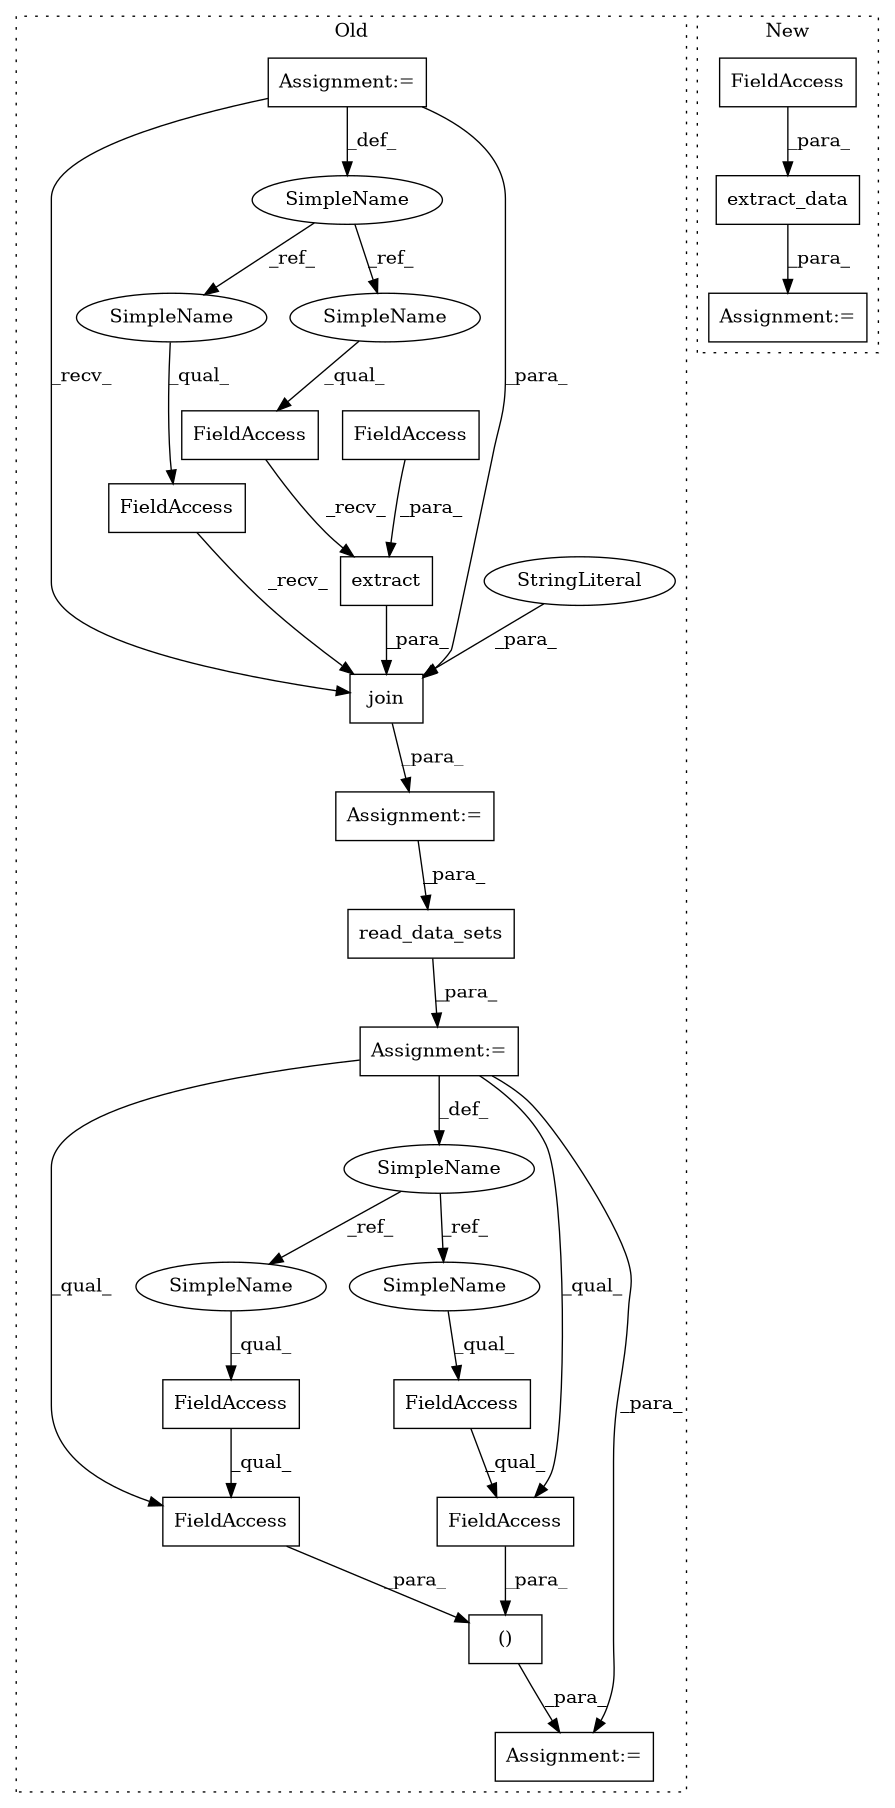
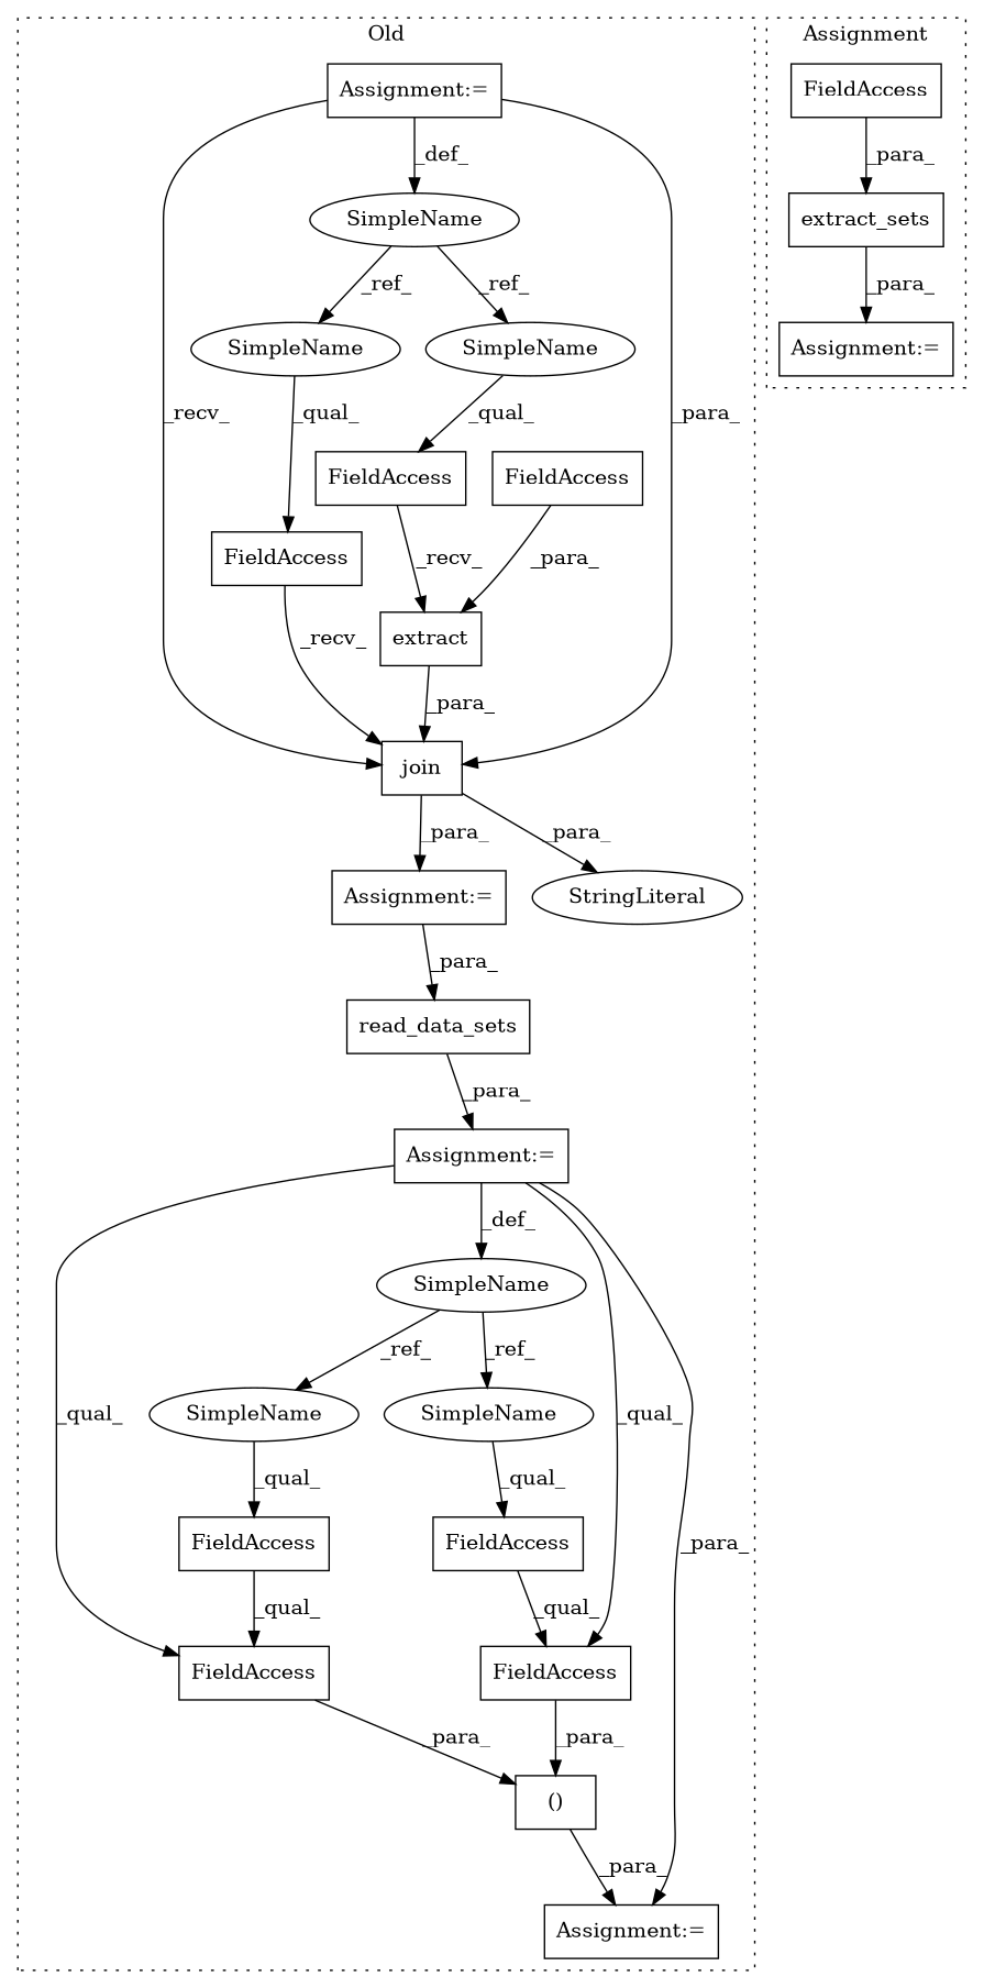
  digraph {
    node [a=22 l=2 s=1682 shape=box]
    n1 [a=32 l="8,1" label=extract s="1560,1576"]
    n2 [a=106 l=54 label="()"]
    n3 [l=8 label=FieldAccess s=1568]
    n4 [l=14 label=FieldAccess s=1715]
    n5 [a=42 l=8 label=SimpleName s=1608 shape=ellipse]
    n6 [l=14 label=FieldAccess]
    n7 [l=20 label=FieldAccess]
    n8 [l=21 label=FieldAccess s=1715]
    n9 [l=7 label=FieldAccess s=1552]
    n10 [a=42 label=SimpleName s=1328 shape=ellipse]
    n11 [l=7 label=FieldAccess s=1539]
    n12 [a=32 l="5,1" label=join s="1547,1601"]
    n13 [a=7 l=1 label="Assignment:=" s=1538]
    n14 [a=7 l=1 label="Assignment:=" s=1616]
    n15 [a=7 l=7 label="Assignment:=" s=1675]
    n16 [a=45 l=23 label=StringLiteral s=1578 shape=ellipse]
    n17 [a=32 l="15,1" label=read_data_sets s="1624,1648"]
    n18 [a=7 label="Assignment:=" s=1328]
    n19 [a=42 l=8 label=SimpleName shape=ellipse]
    n20 [a=42 l=8 label=SimpleName s=1715 shape=ellipse]
    n21 [a=42 label=SimpleName s=1539 shape=ellipse]
    n22 [a=42 label=SimpleName s=1552 shape=ellipse]
-   n23 [a=32 l="13,1" label=extract_data s="1563,1589"]
+   n23 [a=32 l="13,1" label=extract_sets s="1563,1589"]
    n24 [l=13 label=FieldAccess s=1576]
    n25 [a=7 label="Assignment:=" s=1554]
    subgraph cluster_1 {
      label=Old
      style=dotted
      n1
      n2
      n3
      n4
      n5
      n6
      n7
      n8
      n9
      n10
      n11
      n12
      n13
      n14
      n15
      n16
      n17
      n18
      n19
      n20
      n21
      n22
    }
    subgraph cluster_2 {
-     label=New
+     label=Assignment
      style=dotted
      n23
      n24
      n25
    }
    n1 -> n12 [label=_para_]
    n2 -> n15 [label=_para_]
    n3 -> n1 [label=_para_]
    n4 -> n8 [label=_qual_]
    n5 -> n19 [label=_ref_]
    n5 -> n20 [label=_ref_]
    n6 -> n7 [label=_qual_]
    n7 -> n2 [label=_para_]
    n8 -> n2 [label=_para_]
    n9 -> n1 [label=_recv_]
    n10 -> n21 [label=_ref_]
    n10 -> n22 [label=_ref_]
    n11 -> n12 [label=_recv_]
    n12 -> n13 [label=_para_]
    n13 -> n17 [label=_para_]
    n14 -> n5 [label=_def_]
    n14 -> n7 [label=_qual_]
    n14 -> n8 [label=_qual_]
    n14 -> n15 [label=_para_]
-   n16 -> n12 [label=_para_]
+   n12 -> n16 [label=_para_]
    n17 -> n14 [label=_para_]
    n18 -> n10 [label=_def_]
    n18 -> n12 [label=_recv_]
    n18 -> n12 [label=_para_]
    n19 -> n6 [label=_qual_]
    n20 -> n4 [label=_qual_]
    n21 -> n11 [label=_qual_]
    n22 -> n9 [label=_qual_]
    n23 -> n25 [label=_para_]
    n24 -> n23 [label=_para_]
  }
